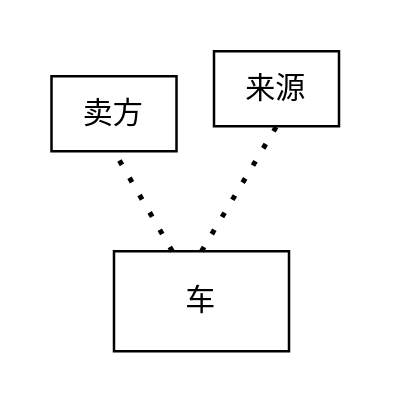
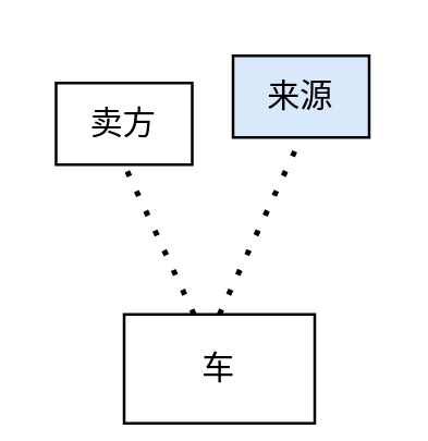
  <mxCell id="0" />
  <mxCell id="1" parent="0" />
- <mxCell id="2" value="车" style="rounded=0;whiteSpace=wrap;html=1;" vertex="1" parent="1"><mxGeometry x="45" y="100" width="70" height="40" as="geometry" /></mxCell>
+ <mxCell id="2" value="车" style="rounded=0;whiteSpace=wrap;html=1;" vertex="1" parent="1"><mxGeometry x="45" y="115" width="70" height="40" as="geometry" /></mxCell>
  <mxCell id="3" value="卖方" style="rounded=0;whiteSpace=wrap;html=1;" vertex="1" parent="1"><mxGeometry x="20" y="30" width="50" height="30" as="geometry" /></mxCell>
- <mxCell id="4" value="来源" style="rounded=0;whiteSpace=wrap;html=1;" vertex="1" parent="1"><mxGeometry x="85" y="20" width="50" height="30" as="geometry" /></mxCell>
+ <mxCell id="4" value="来源" style="rounded=0;whiteSpace=wrap;html=1;fillColor=#dae8fc;" vertex="1" parent="1"><mxGeometry x="85" y="20" width="50" height="30" as="geometry" /></mxCell>
  <mxCell id="5" value="" style="endArrow=none;dashed=1;html=1;dashPattern=1 3;strokeWidth=2;rounded=0;entryX=0.5;entryY=1;entryDx=0;entryDy=0;" edge="1" parent="1" source="2" target="3"><mxGeometry width="50" height="50" relative="1" as="geometry"><mxPoint x="35" y="100" as="sourcePoint" /><mxPoint x="85" y="50" as="targetPoint" /></mxGeometry></mxCell>
  <mxCell id="6" value="" style="endArrow=none;dashed=1;html=1;dashPattern=1 3;strokeWidth=2;rounded=0;entryX=0.5;entryY=1;entryDx=0;entryDy=0;exitX=0.5;exitY=0;exitDx=0;exitDy=0;" edge="1" parent="1" source="2" target="4"><mxGeometry width="50" height="50" relative="1" as="geometry"><mxPoint x="81.429" y="110" as="sourcePoint" /><mxPoint x="60" y="60" as="targetPoint" /></mxGeometry></mxCell>
